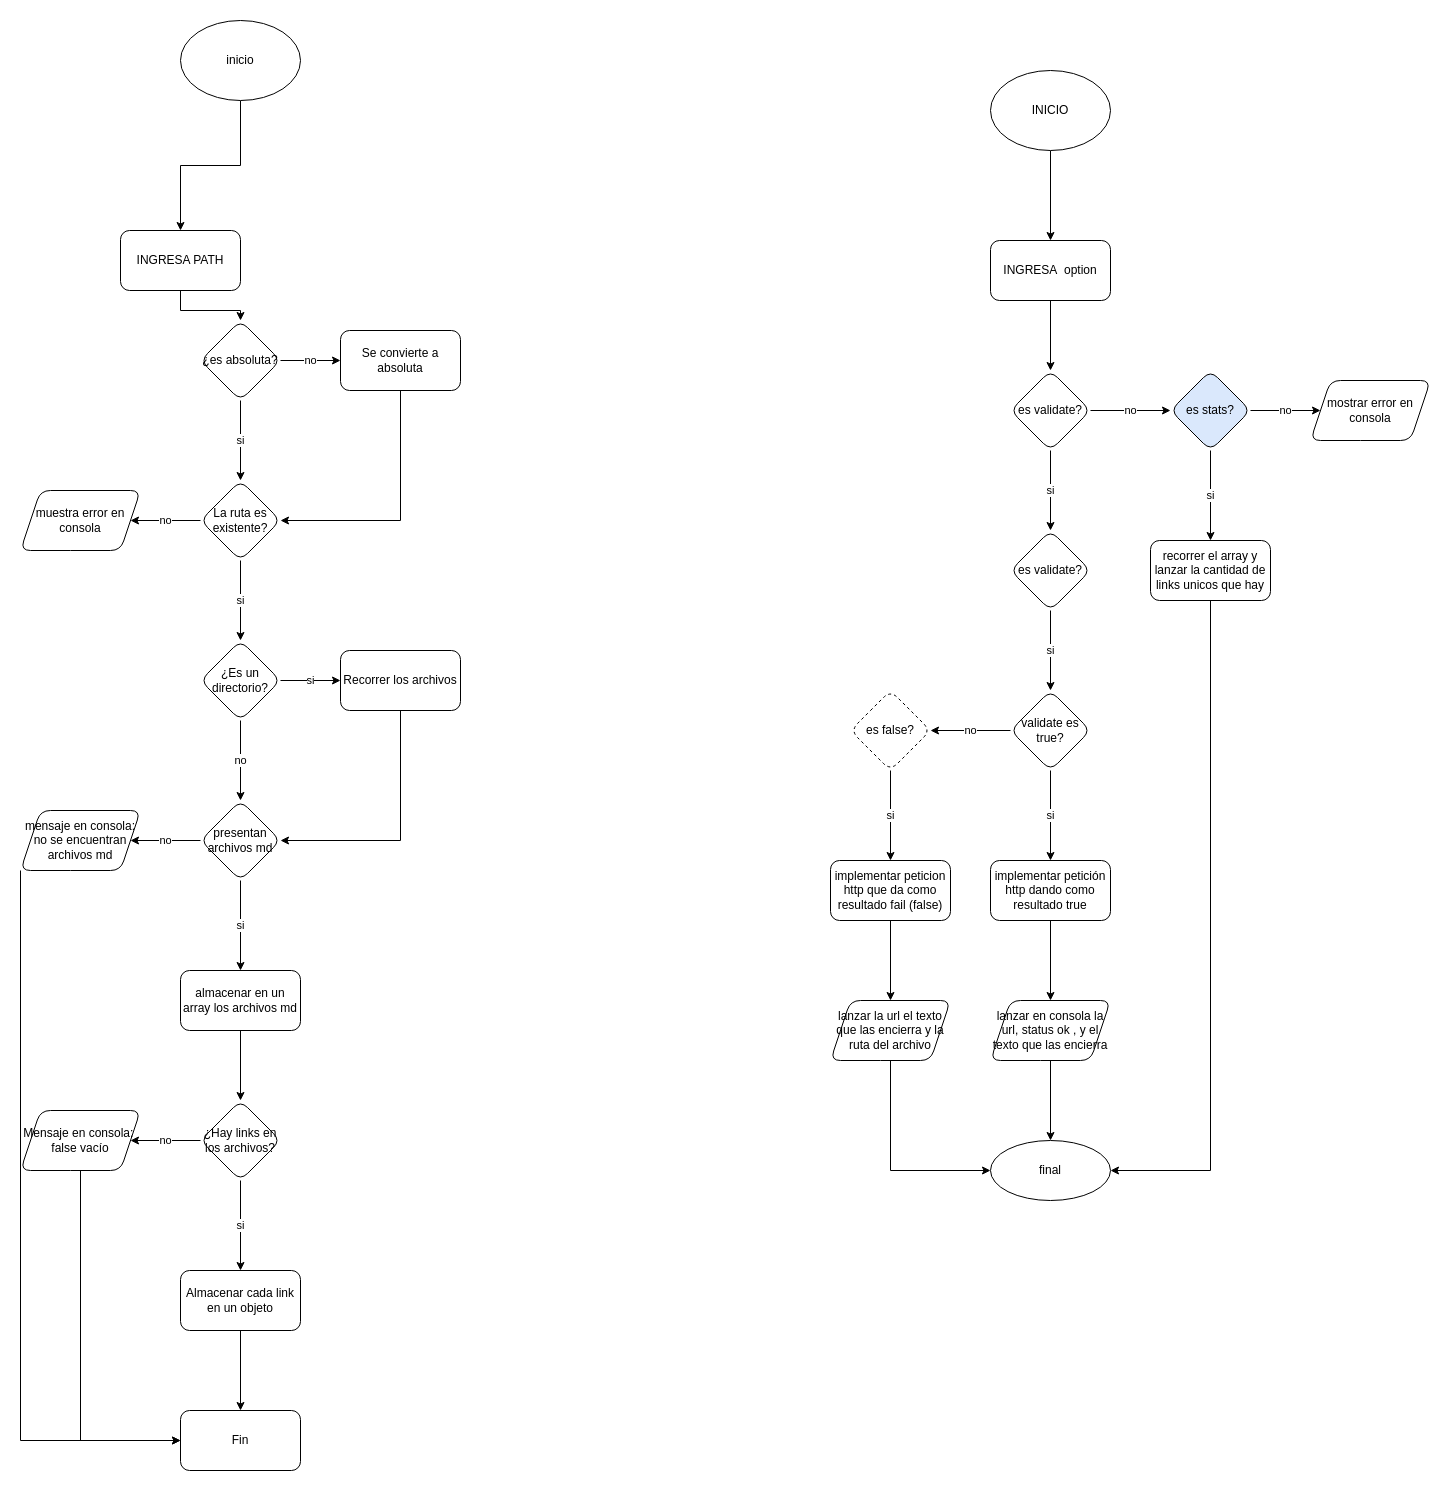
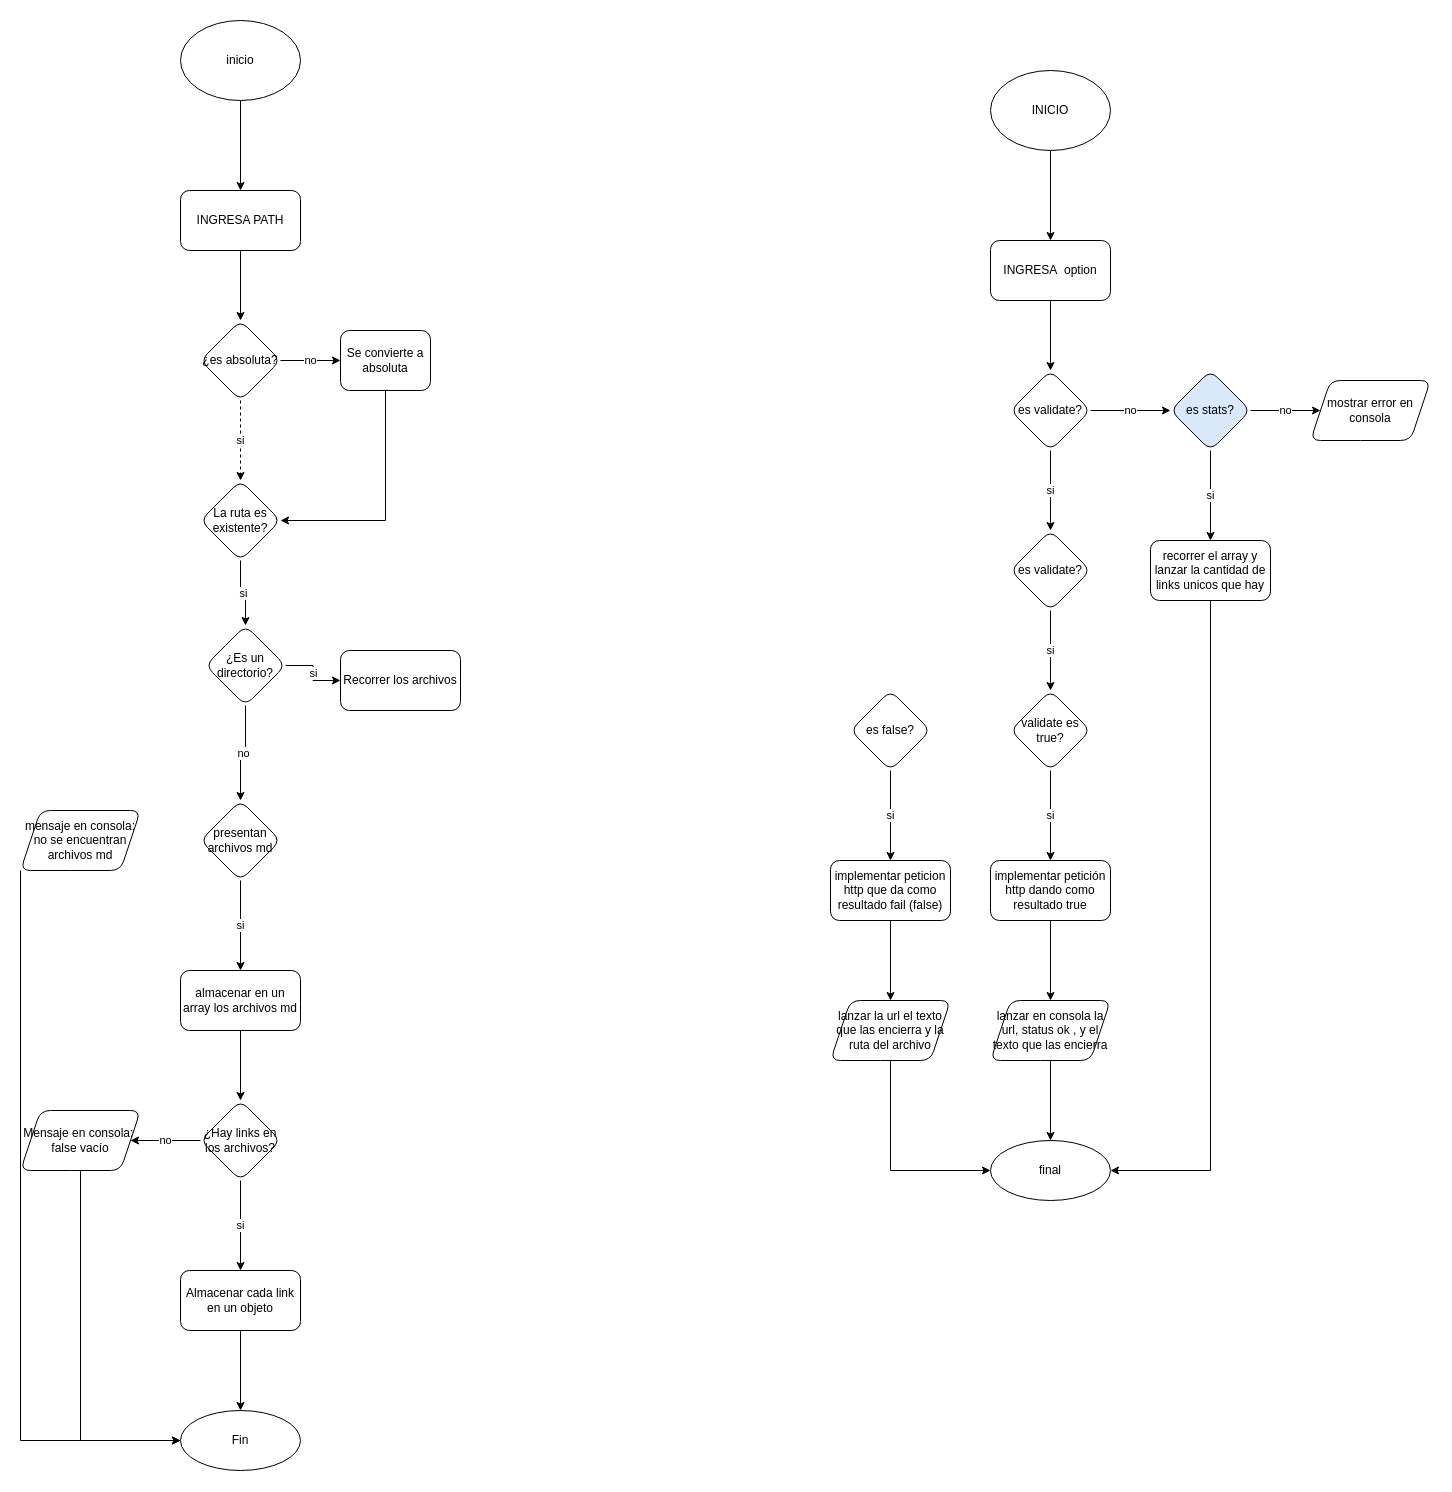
  <mxCell id="0" />
  <mxCell id="1" parent="0" />
  <mxCell id="2" value="" style="edgeStyle=orthogonalEdgeStyle;rounded=0;orthogonalLoop=1;jettySize=auto;html=1;" parent="1" source="3" target="5" edge="1"><mxGeometry relative="1" as="geometry" /></mxCell>
  <mxCell id="3" value="inicio" style="ellipse;whiteSpace=wrap;html=1;" parent="1" vertex="1"><mxGeometry x="180" y="20" width="120" height="80" as="geometry" /></mxCell>
  <mxCell id="4" value="" style="edgeStyle=orthogonalEdgeStyle;rounded=0;orthogonalLoop=1;jettySize=auto;html=1;" parent="1" source="5" target="8" edge="1"><mxGeometry relative="1" as="geometry" /></mxCell>
- <mxCell id="5" value="INGRESA PATH" style="rounded=1;whiteSpace=wrap;html=1;" parent="1" vertex="1"><mxGeometry x="120" y="230" width="120" height="60" as="geometry" /></mxCell>
- <mxCell id="6" value="si" style="edgeStyle=orthogonalEdgeStyle;rounded=0;orthogonalLoop=1;jettySize=auto;html=1;" parent="1" source="8" target="13" edge="1"><mxGeometry relative="1" as="geometry" /></mxCell>
+ <mxCell id="5" value="INGRESA PATH" style="rounded=1;whiteSpace=wrap;html=1;" parent="1" vertex="1"><mxGeometry x="180" y="190" width="120" height="60" as="geometry" /></mxCell>
+ <mxCell id="6" value="si" style="edgeStyle=orthogonalEdgeStyle;rounded=0;orthogonalLoop=1;jettySize=auto;html=1;dashed=1;" parent="1" source="8" target="13" edge="1"><mxGeometry relative="1" as="geometry" /></mxCell>
  <mxCell id="7" value="no" style="edgeStyle=orthogonalEdgeStyle;rounded=0;orthogonalLoop=1;jettySize=auto;html=1;" parent="1" source="8" target="10" edge="1"><mxGeometry relative="1" as="geometry" /></mxCell>
  <mxCell id="8" value="¿es absoluta?" style="rhombus;whiteSpace=wrap;html=1;rounded=1;" parent="1" vertex="1"><mxGeometry x="200" y="320" width="80" height="80" as="geometry" /></mxCell>
  <mxCell id="9" style="edgeStyle=orthogonalEdgeStyle;rounded=0;orthogonalLoop=1;jettySize=auto;html=1;entryX=1;entryY=0.5;entryDx=0;entryDy=0;exitX=0.5;exitY=1;exitDx=0;exitDy=0;" parent="1" source="10" target="13" edge="1"><mxGeometry relative="1" as="geometry" /></mxCell>
- <mxCell id="10" value="Se convierte a absoluta" style="whiteSpace=wrap;html=1;rounded=1;" parent="1" vertex="1"><mxGeometry x="340" y="330" width="120" height="60" as="geometry" /></mxCell>
+ <mxCell id="10" value="Se convierte a absoluta" style="whiteSpace=wrap;html=1;rounded=1;" parent="1" vertex="1"><mxGeometry x="340" y="330" width="90" height="60" as="geometry" /></mxCell>
  <mxCell id="11" value="si" style="edgeStyle=orthogonalEdgeStyle;rounded=0;orthogonalLoop=1;jettySize=auto;html=1;" parent="1" source="13" target="16" edge="1"><mxGeometry relative="1" as="geometry" /></mxCell>
- <mxCell id="12" value="no" style="edgeStyle=orthogonalEdgeStyle;rounded=0;orthogonalLoop=1;jettySize=auto;html=1;" parent="1" source="13" target="17" edge="1"><mxGeometry relative="1" as="geometry" /></mxCell>
  <mxCell id="13" value="La ruta es existente?" style="rhombus;whiteSpace=wrap;html=1;rounded=1;" parent="1" vertex="1"><mxGeometry x="200" y="480" width="80" height="80" as="geometry" /></mxCell>
  <mxCell id="14" value="si" style="edgeStyle=orthogonalEdgeStyle;rounded=0;orthogonalLoop=1;jettySize=auto;html=1;" parent="1" source="16" target="19" edge="1"><mxGeometry relative="1" as="geometry" /></mxCell>
  <mxCell id="15" value="no" style="edgeStyle=orthogonalEdgeStyle;rounded=0;orthogonalLoop=1;jettySize=auto;html=1;" parent="1" source="16" target="22" edge="1"><mxGeometry relative="1" as="geometry" /></mxCell>
- <mxCell id="16" value="¿Es un directorio?" style="rhombus;whiteSpace=wrap;html=1;rounded=1;" parent="1" vertex="1"><mxGeometry x="200" y="640" width="80" height="80" as="geometry" /></mxCell>
- <mxCell id="17" value="muestra error en consola" style="shape=parallelogram;perimeter=parallelogramPerimeter;whiteSpace=wrap;html=1;fixedSize=1;rounded=1;" parent="1" vertex="1"><mxGeometry x="20" y="490" width="120" height="60" as="geometry" /></mxCell>
- <mxCell id="18" style="edgeStyle=orthogonalEdgeStyle;rounded=0;orthogonalLoop=1;jettySize=auto;html=1;entryX=1;entryY=0.5;entryDx=0;entryDy=0;exitX=0.5;exitY=1;exitDx=0;exitDy=0;" parent="1" source="19" target="22" edge="1"><mxGeometry relative="1" as="geometry" /></mxCell>
+ <mxCell id="16" value="¿Es un directorio?" style="rhombus;whiteSpace=wrap;html=1;rounded=1;" parent="1" vertex="1"><mxGeometry x="205" y="625" width="80" height="80" as="geometry" /></mxCell>
  <mxCell id="19" value="Recorrer los archivos" style="whiteSpace=wrap;html=1;rounded=1;" parent="1" vertex="1"><mxGeometry x="340" y="650" width="120" height="60" as="geometry" /></mxCell>
- <mxCell id="20" value="no" style="edgeStyle=orthogonalEdgeStyle;rounded=0;orthogonalLoop=1;jettySize=auto;html=1;" parent="1" source="22" target="24" edge="1"><mxGeometry relative="1" as="geometry" /></mxCell>
  <mxCell id="21" value="si" style="edgeStyle=orthogonalEdgeStyle;rounded=0;orthogonalLoop=1;jettySize=auto;html=1;" parent="1" source="22" target="26" edge="1"><mxGeometry relative="1" as="geometry" /></mxCell>
  <mxCell id="22" value="presentan archivos md" style="rhombus;whiteSpace=wrap;html=1;rounded=1;" parent="1" vertex="1"><mxGeometry x="200" y="800" width="80" height="80" as="geometry" /></mxCell>
  <mxCell id="23" style="edgeStyle=orthogonalEdgeStyle;rounded=0;orthogonalLoop=1;jettySize=auto;html=1;entryX=0;entryY=0.5;entryDx=0;entryDy=0;exitX=0;exitY=1;exitDx=0;exitDy=0;" edge="1" parent="1" source="24" target="34"><mxGeometry relative="1" as="geometry" /></mxCell>
  <mxCell id="24" value="mensaje en consola: no se encuentran archivos md" style="shape=parallelogram;perimeter=parallelogramPerimeter;whiteSpace=wrap;html=1;fixedSize=1;rounded=1;" parent="1" vertex="1"><mxGeometry x="20" y="810" width="120" height="60" as="geometry" /></mxCell>
  <mxCell id="25" value="" style="edgeStyle=orthogonalEdgeStyle;rounded=0;orthogonalLoop=1;jettySize=auto;html=1;" edge="1" parent="1" source="26" target="29"><mxGeometry relative="1" as="geometry" /></mxCell>
  <mxCell id="26" value="almacenar en un array los archivos md" style="whiteSpace=wrap;html=1;rounded=1;" parent="1" vertex="1"><mxGeometry x="180" y="970" width="120" height="60" as="geometry" /></mxCell>
  <mxCell id="27" value="no" style="edgeStyle=orthogonalEdgeStyle;rounded=0;orthogonalLoop=1;jettySize=auto;html=1;" edge="1" parent="1" source="29" target="31"><mxGeometry relative="1" as="geometry" /></mxCell>
  <mxCell id="28" value="si" style="edgeStyle=orthogonalEdgeStyle;rounded=0;orthogonalLoop=1;jettySize=auto;html=1;" edge="1" parent="1" source="29" target="33"><mxGeometry relative="1" as="geometry" /></mxCell>
  <mxCell id="29" value="¿Hay links en los archivos?" style="rhombus;whiteSpace=wrap;html=1;rounded=1;" vertex="1" parent="1"><mxGeometry x="200" y="1100" width="80" height="80" as="geometry" /></mxCell>
  <mxCell id="30" style="edgeStyle=orthogonalEdgeStyle;rounded=0;orthogonalLoop=1;jettySize=auto;html=1;entryX=0;entryY=0.5;entryDx=0;entryDy=0;exitX=0.5;exitY=1;exitDx=0;exitDy=0;" edge="1" parent="1" source="31" target="34"><mxGeometry relative="1" as="geometry" /></mxCell>
  <mxCell id="31" value="Mensaje en consola:&amp;nbsp; false vacío" style="shape=parallelogram;perimeter=parallelogramPerimeter;whiteSpace=wrap;html=1;fixedSize=1;rounded=1;" vertex="1" parent="1"><mxGeometry x="20" y="1110" width="120" height="60" as="geometry" /></mxCell>
  <mxCell id="32" value="" style="edgeStyle=orthogonalEdgeStyle;rounded=0;orthogonalLoop=1;jettySize=auto;html=1;" edge="1" parent="1" source="33" target="34"><mxGeometry relative="1" as="geometry" /></mxCell>
  <mxCell id="33" value="Almacenar cada link en un objeto" style="whiteSpace=wrap;html=1;rounded=1;" vertex="1" parent="1"><mxGeometry x="180" y="1270" width="120" height="60" as="geometry" /></mxCell>
- <mxCell id="34" value="Fin" style="whiteSpace=wrap;html=1;rounded=1;" vertex="1" parent="1"><mxGeometry x="180" y="1410" width="120" height="60" as="geometry" /></mxCell>
+ <mxCell id="34" value="Fin" style="ellipse;whiteSpace=wrap;html=1;rounded=1;" vertex="1" parent="1"><mxGeometry x="180" y="1410" width="120" height="60" as="geometry" /></mxCell>
  <mxCell id="35" value="" style="edgeStyle=orthogonalEdgeStyle;rounded=0;orthogonalLoop=1;jettySize=auto;html=1;" edge="1" parent="1" source="36" target="38"><mxGeometry relative="1" as="geometry" /></mxCell>
  <mxCell id="36" value="INICIO" style="ellipse;whiteSpace=wrap;html=1;" vertex="1" parent="1"><mxGeometry x="990" y="70" width="120" height="80" as="geometry" /></mxCell>
  <mxCell id="37" value="" style="edgeStyle=orthogonalEdgeStyle;rounded=0;orthogonalLoop=1;jettySize=auto;html=1;" edge="1" parent="1" source="38" target="41"><mxGeometry relative="1" as="geometry" /></mxCell>
  <mxCell id="38" value="INGRESA&amp;nbsp; option" style="rounded=1;whiteSpace=wrap;html=1;" vertex="1" parent="1"><mxGeometry x="990" y="240" width="120" height="60" as="geometry" /></mxCell>
  <mxCell id="39" value="no" style="edgeStyle=orthogonalEdgeStyle;rounded=0;orthogonalLoop=1;jettySize=auto;html=1;" edge="1" parent="1" source="41" target="44"><mxGeometry relative="1" as="geometry" /></mxCell>
  <mxCell id="40" value="si" style="edgeStyle=orthogonalEdgeStyle;rounded=0;orthogonalLoop=1;jettySize=auto;html=1;" edge="1" parent="1" source="41" target="47"><mxGeometry relative="1" as="geometry" /></mxCell>
  <mxCell id="41" value="es validate?" style="rhombus;whiteSpace=wrap;html=1;rounded=1;" vertex="1" parent="1"><mxGeometry x="1010" y="370" width="80" height="80" as="geometry" /></mxCell>
  <mxCell id="42" value="no" style="edgeStyle=orthogonalEdgeStyle;rounded=0;orthogonalLoop=1;jettySize=auto;html=1;" edge="1" parent="1" source="44" target="45"><mxGeometry relative="1" as="geometry" /></mxCell>
  <mxCell id="43" value="si" style="edgeStyle=orthogonalEdgeStyle;rounded=0;orthogonalLoop=1;jettySize=auto;html=1;" edge="1" parent="1" source="44" target="49"><mxGeometry relative="1" as="geometry" /></mxCell>
  <mxCell id="44" value="es stats?" style="rhombus;whiteSpace=wrap;html=1;rounded=1;fillColor=#dae8fc;" vertex="1" parent="1"><mxGeometry x="1170" y="370" width="80" height="80" as="geometry" /></mxCell>
  <mxCell id="45" value="mostrar error en consola" style="shape=parallelogram;perimeter=parallelogramPerimeter;whiteSpace=wrap;html=1;fixedSize=1;rounded=1;" vertex="1" parent="1"><mxGeometry x="1310" y="380" width="120" height="60" as="geometry" /></mxCell>
  <mxCell id="46" value="si" style="edgeStyle=orthogonalEdgeStyle;rounded=0;orthogonalLoop=1;jettySize=auto;html=1;" edge="1" parent="1" source="47" target="52"><mxGeometry relative="1" as="geometry" /></mxCell>
  <mxCell id="47" value="es validate?" style="rhombus;whiteSpace=wrap;html=1;rounded=1;" vertex="1" parent="1"><mxGeometry x="1010" y="530" width="80" height="80" as="geometry" /></mxCell>
  <mxCell id="48" style="edgeStyle=orthogonalEdgeStyle;rounded=0;orthogonalLoop=1;jettySize=auto;html=1;entryX=1;entryY=0.5;entryDx=0;entryDy=0;exitX=0.5;exitY=1;exitDx=0;exitDy=0;" edge="1" parent="1" source="49" target="63"><mxGeometry relative="1" as="geometry" /></mxCell>
  <mxCell id="49" value="recorrer el array y lanzar la cantidad de links unicos que hay" style="rounded=1;whiteSpace=wrap;html=1;" vertex="1" parent="1"><mxGeometry x="1150" y="540" width="120" height="60" as="geometry" /></mxCell>
  <mxCell id="50" value="si" style="edgeStyle=orthogonalEdgeStyle;rounded=0;orthogonalLoop=1;jettySize=auto;html=1;" edge="1" parent="1" source="52" target="54"><mxGeometry relative="1" as="geometry" /></mxCell>
- <mxCell id="51" value="no" style="edgeStyle=orthogonalEdgeStyle;rounded=0;orthogonalLoop=1;jettySize=auto;html=1;" edge="1" parent="1" source="52" target="58"><mxGeometry relative="1" as="geometry" /></mxCell>
  <mxCell id="52" value="validate es true?" style="rhombus;whiteSpace=wrap;html=1;rounded=1;" vertex="1" parent="1"><mxGeometry x="1010" y="690" width="80" height="80" as="geometry" /></mxCell>
  <mxCell id="53" value="" style="edgeStyle=orthogonalEdgeStyle;rounded=0;orthogonalLoop=1;jettySize=auto;html=1;" edge="1" parent="1" source="54" target="56"><mxGeometry relative="1" as="geometry" /></mxCell>
  <mxCell id="54" value="implementar petición http dando como resultado true" style="rounded=1;whiteSpace=wrap;html=1;" vertex="1" parent="1"><mxGeometry x="990" y="860" width="120" height="60" as="geometry" /></mxCell>
  <mxCell id="55" value="" style="edgeStyle=orthogonalEdgeStyle;rounded=0;orthogonalLoop=1;jettySize=auto;html=1;" edge="1" parent="1" source="56" target="63"><mxGeometry relative="1" as="geometry" /></mxCell>
  <mxCell id="56" value="lanzar en consola la url, status ok , y el texto que las encierra" style="shape=parallelogram;perimeter=parallelogramPerimeter;whiteSpace=wrap;html=1;fixedSize=1;rounded=1;" vertex="1" parent="1"><mxGeometry x="990" y="1000" width="120" height="60" as="geometry" /></mxCell>
  <mxCell id="57" value="si" style="edgeStyle=orthogonalEdgeStyle;rounded=0;orthogonalLoop=1;jettySize=auto;html=1;" edge="1" parent="1" source="58" target="60"><mxGeometry relative="1" as="geometry" /></mxCell>
- <mxCell id="58" value="es false?" style="rhombus;whiteSpace=wrap;html=1;rounded=1;dashed=1;" vertex="1" parent="1"><mxGeometry x="850" y="690" width="80" height="80" as="geometry" /></mxCell>
+ <mxCell id="58" value="es false?" style="rhombus;whiteSpace=wrap;html=1;rounded=1;" vertex="1" parent="1"><mxGeometry x="850" y="690" width="80" height="80" as="geometry" /></mxCell>
  <mxCell id="59" value="" style="edgeStyle=orthogonalEdgeStyle;rounded=0;orthogonalLoop=1;jettySize=auto;html=1;" edge="1" parent="1" source="60" target="62"><mxGeometry relative="1" as="geometry" /></mxCell>
  <mxCell id="60" value="implementar peticion http que da como resultado fail (false)" style="rounded=1;whiteSpace=wrap;html=1;" vertex="1" parent="1"><mxGeometry x="830" y="860" width="120" height="60" as="geometry" /></mxCell>
  <mxCell id="61" style="edgeStyle=orthogonalEdgeStyle;rounded=0;orthogonalLoop=1;jettySize=auto;html=1;entryX=0;entryY=0.5;entryDx=0;entryDy=0;exitX=0.5;exitY=1;exitDx=0;exitDy=0;" edge="1" parent="1" source="62" target="63"><mxGeometry relative="1" as="geometry" /></mxCell>
  <mxCell id="62" value="lanzar la url el texto que las encierra y la ruta del archivo" style="shape=parallelogram;perimeter=parallelogramPerimeter;whiteSpace=wrap;html=1;fixedSize=1;rounded=1;" vertex="1" parent="1"><mxGeometry x="830" y="1000" width="120" height="60" as="geometry" /></mxCell>
  <mxCell id="63" value="final" style="ellipse;whiteSpace=wrap;html=1;rounded=1;" vertex="1" parent="1"><mxGeometry x="990" y="1140" width="120" height="60" as="geometry" /></mxCell>
